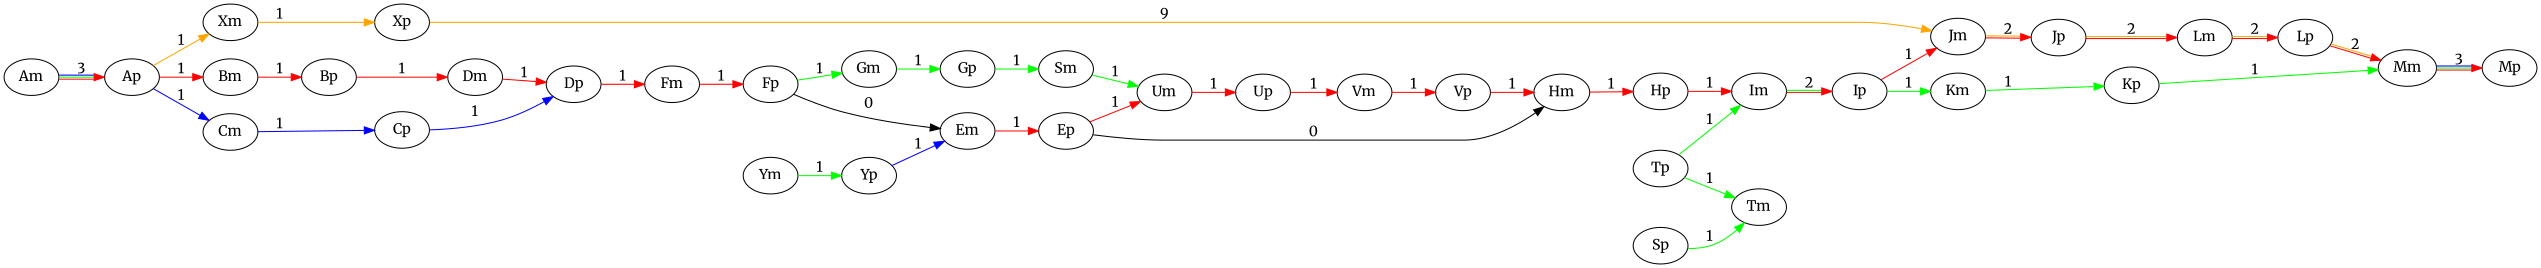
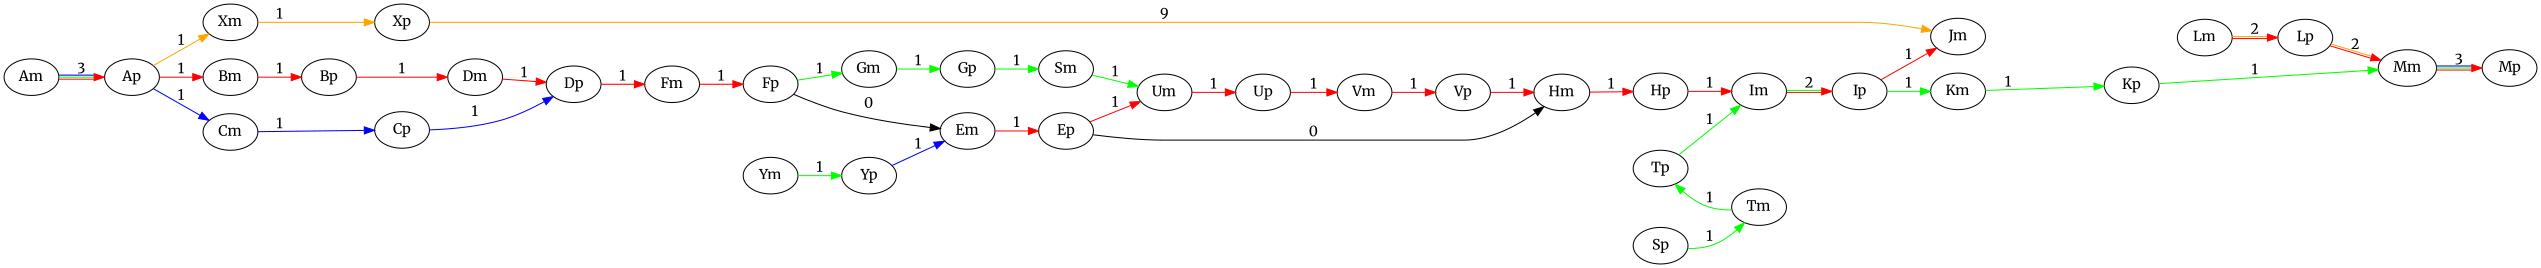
  digraph {
    fontname=Merriweather
    rankdir=LR
    node [fontname=Merriweather]
    edge [color=red fontname=Merriweather]
    Am
    Ap
    Bm
    Cm
    Xm
    Bp
    Cp
    Xp
    Dm
    Dp
    Jm
    Fm
    Ym
    Yp
    Em
-   Jp
    Lm
    Lp
    Mm
    Ep
    Hm
    Um
    Hp
    Up
    Im
    Vm
    Fp
    Gm
    Gp
    Sm
    Ip
    Km
    Vp
    Sp
    Tm
    Tp
    Kp
    Mp
    Am -> Ap [color="red:green:blue" label=3]
    Ap -> Bm [label=1]
    Ap -> Cm [color=blue label=1]
    Ap -> Xm [color=orange label=1]
    Bm -> Bp [label=1]
    Cm -> Cp [color=blue label=1]
    Xm -> Xp [color=orange label=1]
    Bp -> Dm [label=1]
    Cp -> Dp [color=blue label=1]
    Xp -> Jm [color=orange label=9]
    Dm -> Dp [label=1]
    Dp -> Fm [label=1]
-   Jm -> Jp [color="red:orange" label=2]
    Fm -> Fp [label=1]
    Ym -> Yp [color=green label=1]
    Yp -> Em [color=blue label=1]
    Em -> Ep [label=1]
-   Jp -> Lm [color="red:orange" label=2]
    Lm -> Lp [color="red:orange" label=2]
    Lp -> Mm [color="red:orange" label=2]
    Mm -> Mp [color="red:green:blue" label=3]
    Ep -> Hm [label=0 color=""]
    Ep -> Um [label=1]
    Hm -> Hp [label=1]
    Um -> Up [label=1]
    Hp -> Im [label=1]
    Up -> Vm [label=1]
    Im -> Ip [color="red:green" label=2]
    Vm -> Vp [label=1]
    Fp -> Em [label=0 color=""]
    Fp -> Gm [color=green label=1]
    Gm -> Gp [color=green label=1]
    Gp -> Sm [color=green label=1]
    Sm -> Um [color=green label=1]
    Ip -> Jm [label=1]
    Ip -> Km [color=green label=1]
    Km -> Kp [color=green label=1]
    Vp -> Hm [label=1]
    Sp -> Tm [color=green label=1]
-   Tp -> Tm [color=green label=1]
+   Tm -> Tp [color=green label=1]
    Tp -> Im [color=green label=1]
    Kp -> Mm [color=green label=1]
  }
